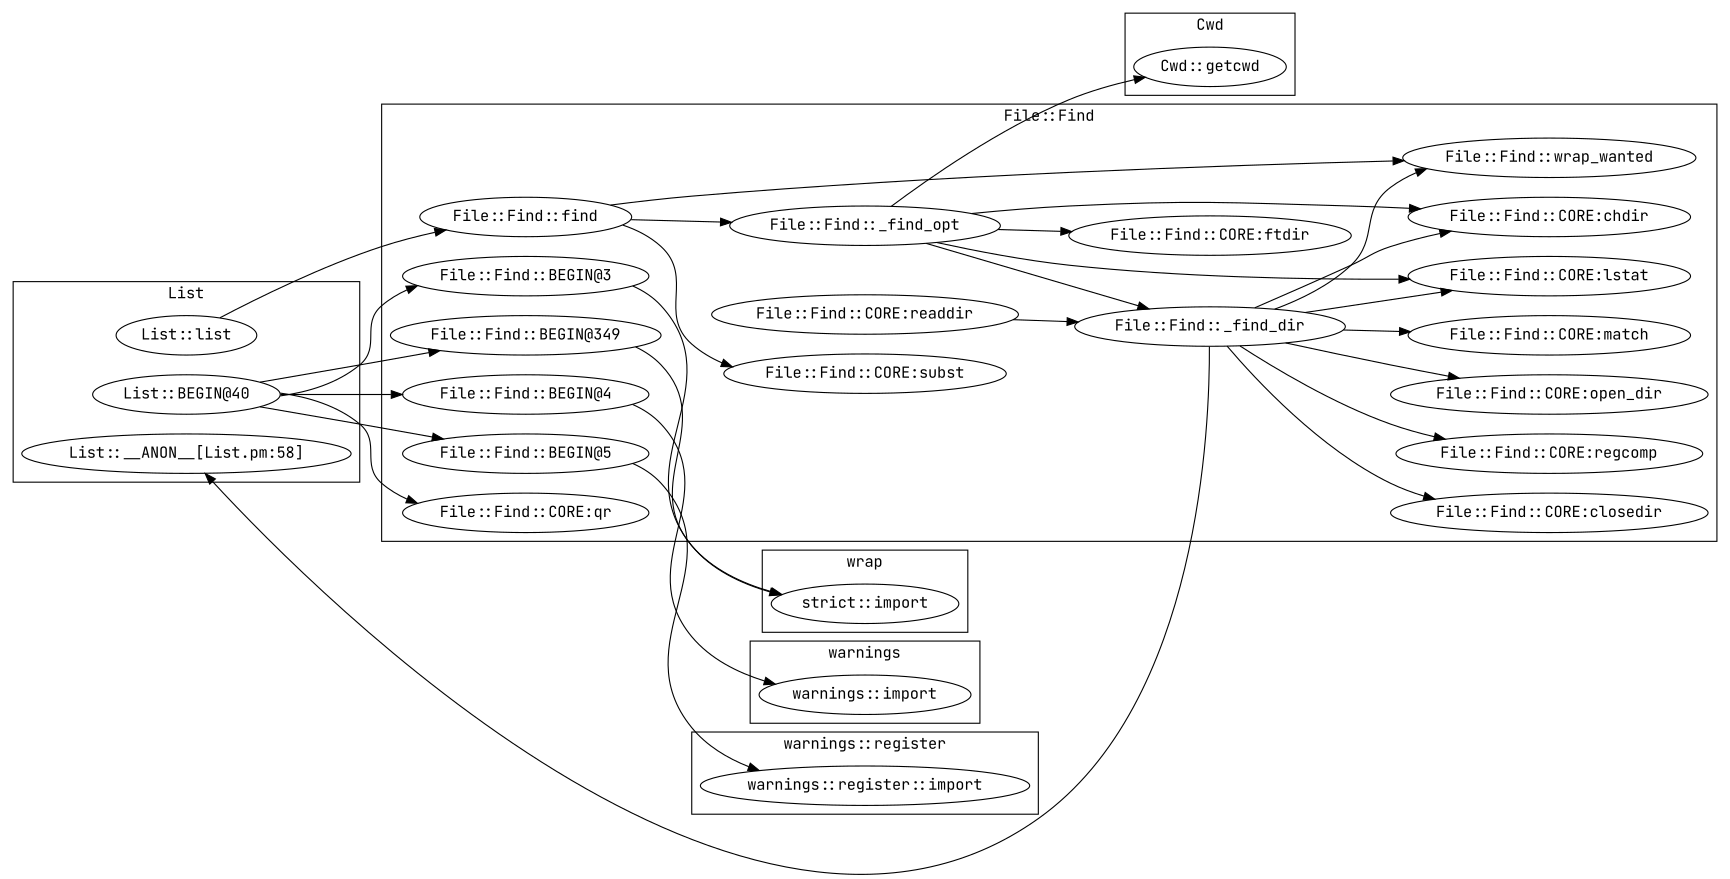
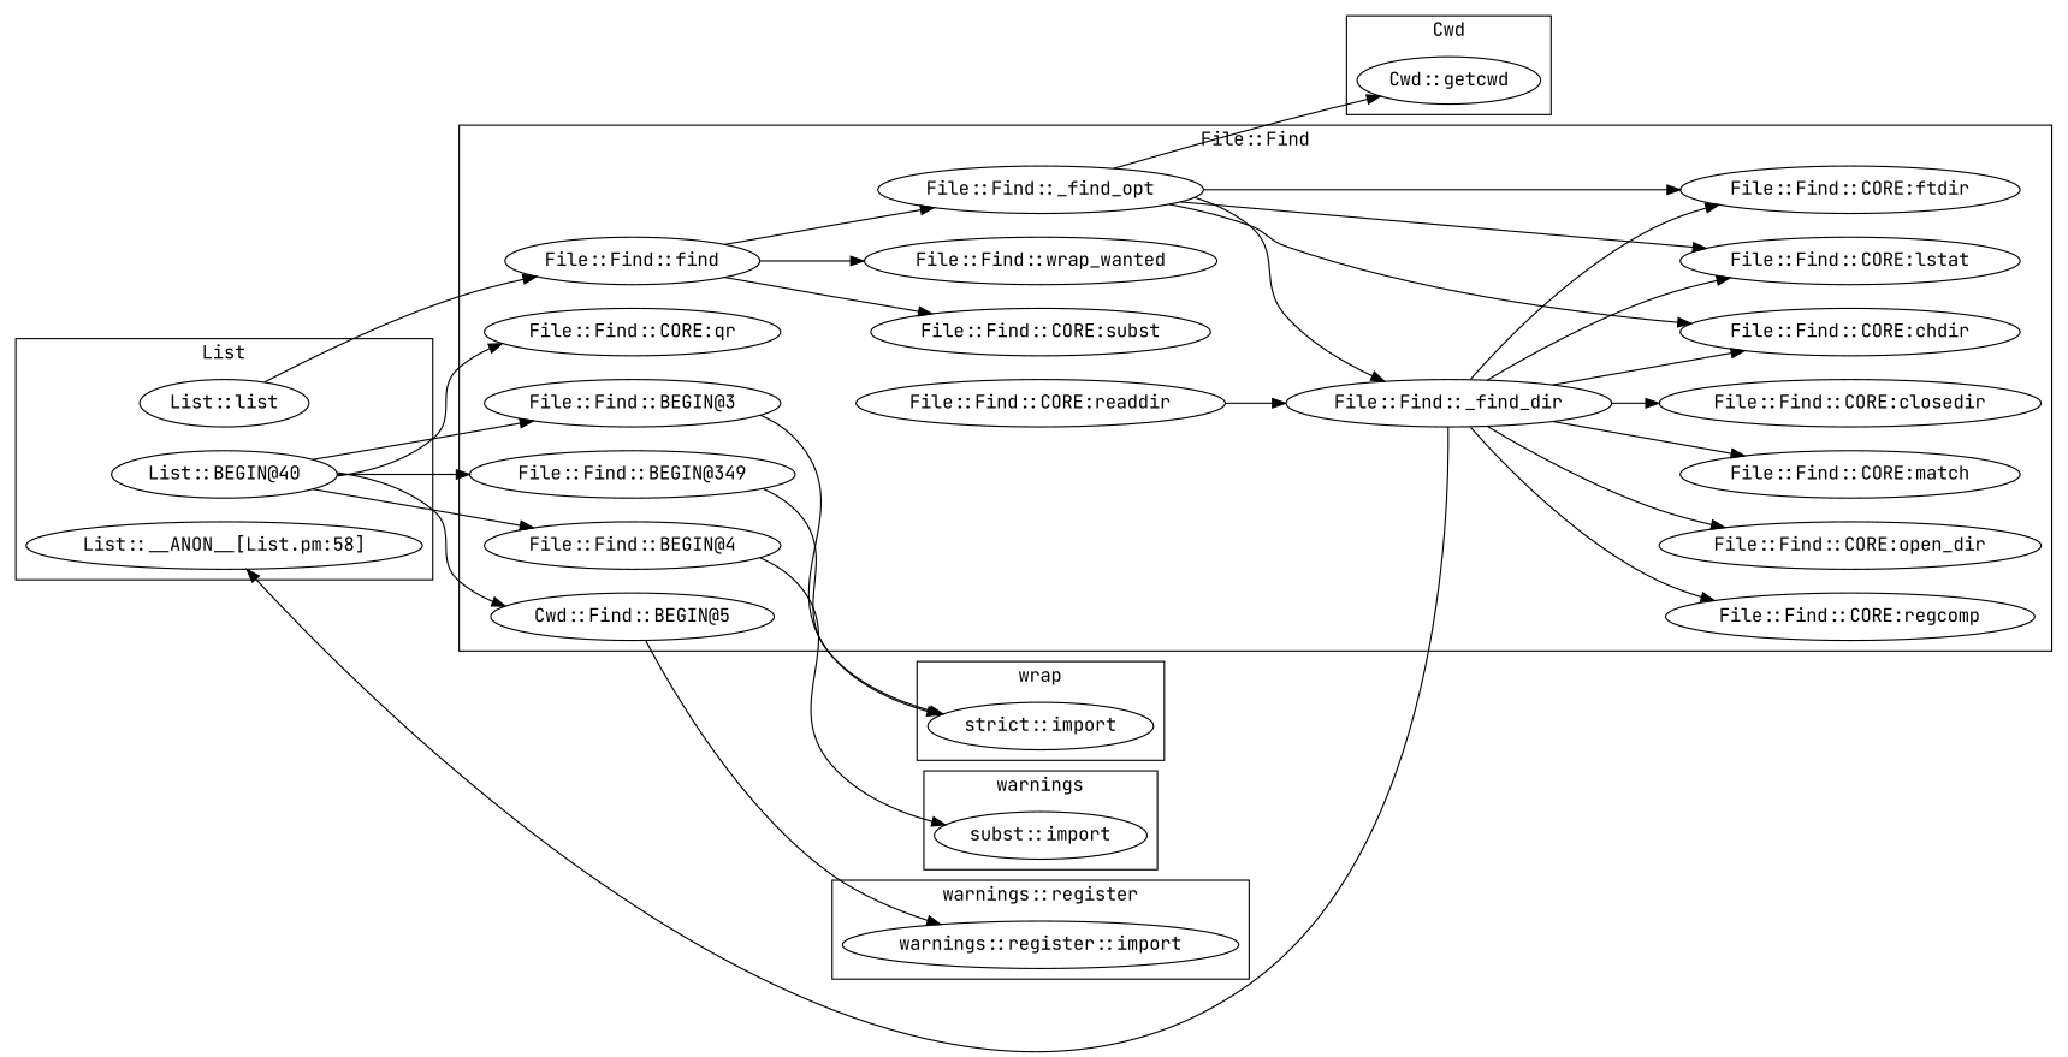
  digraph {
    fontname="JetBrains Mono"
    rankdir=LR
    node [fontname="JetBrains Mono"]
    edge [fontname="JetBrains Mono"]
    "strict::import"
-   "warnings::import"
+   "warnings::import" [label="subst::import"]
    "List::__ANON__[List.pm:58]"
    "List::BEGIN@40"
    "List::list"
    "File::Find::BEGIN@3"
    "File::Find::BEGIN@4"
    "File::Find::CORE:open_dir"
    "File::Find::CORE:readdir"
    "File::Find::BEGIN@349"
    "File::Find::CORE:match"
    "File::Find::CORE:closedir"
    "File::Find::_find_dir"
    "File::Find::CORE:regcomp"
    "File::Find::wrap_wanted"
    "File::Find::CORE:lstat"
-   "File::Find::BEGIN@5"
+   "File::Find::BEGIN@5" [label="Cwd::Find::BEGIN@5"]
    "File::Find::CORE:subst"
    "File::Find::CORE:ftdir"
    "File::Find::find"
    "File::Find::CORE:qr"
    "File::Find::_find_opt"
    "File::Find::CORE:chdir"
    "warnings::register::import"
    "Cwd::getcwd"
    subgraph cluster_1 {
      label=wrap
      "strict::import"
    }
    subgraph cluster_2 {
      label=warnings
      "warnings::import"
    }
    subgraph cluster_3 {
      label=List
      "List::__ANON__[List.pm:58]"
      "List::BEGIN@40"
      "List::list"
    }
    subgraph cluster_4 {
      label="File::Find"
      "File::Find::BEGIN@3"
      "File::Find::BEGIN@4"
      "File::Find::CORE:open_dir"
      "File::Find::CORE:readdir"
      "File::Find::BEGIN@349"
      "File::Find::CORE:match"
      "File::Find::CORE:closedir"
      "File::Find::_find_dir"
      "File::Find::CORE:regcomp"
      "File::Find::wrap_wanted"
      "File::Find::CORE:lstat"
      "File::Find::BEGIN@5"
      "File::Find::CORE:subst"
      "File::Find::CORE:ftdir"
      "File::Find::find"
      "File::Find::CORE:qr"
      "File::Find::_find_opt"
      "File::Find::CORE:chdir"
    }
    subgraph cluster_5 {
      label="warnings::register"
      "warnings::register::import"
    }
    subgraph cluster_6 {
      label=Cwd
      "Cwd::getcwd"
    }
    "List::BEGIN@40" -> "File::Find::BEGIN@3"
    "List::BEGIN@40" -> "File::Find::BEGIN@4"
    "List::BEGIN@40" -> "File::Find::BEGIN@349"
    "List::BEGIN@40" -> "File::Find::BEGIN@5"
    "List::BEGIN@40" -> "File::Find::CORE:qr"
    "List::list" -> "File::Find::find"
    "File::Find::BEGIN@3" -> "strict::import"
    "File::Find::BEGIN@4" -> "warnings::import"
    "File::Find::CORE:readdir" -> "File::Find::_find_dir"
    "File::Find::BEGIN@349" -> "strict::import"
    "File::Find::_find_dir" -> "List::__ANON__[List.pm:58]"
    "File::Find::_find_dir" -> "File::Find::CORE:open_dir"
    "File::Find::_find_dir" -> "File::Find::CORE:match"
    "File::Find::_find_dir" -> "File::Find::CORE:closedir"
    "File::Find::_find_dir" -> "File::Find::CORE:regcomp"
    "File::Find::_find_dir" -> "File::Find::CORE:lstat"
-   "File::Find::_find_dir" -> "File::Find::wrap_wanted"
+   "File::Find::_find_dir" -> "File::Find::CORE:ftdir"
    "File::Find::_find_dir" -> "File::Find::CORE:chdir"
    "File::Find::BEGIN@5" -> "warnings::register::import"
    "File::Find::find" -> "File::Find::wrap_wanted"
    "File::Find::find" -> "File::Find::CORE:subst"
    "File::Find::find" -> "File::Find::_find_opt"
    "File::Find::_find_opt" -> "File::Find::_find_dir"
    "File::Find::_find_opt" -> "File::Find::CORE:lstat"
    "File::Find::_find_opt" -> "File::Find::CORE:ftdir"
    "File::Find::_find_opt" -> "File::Find::CORE:chdir"
    "File::Find::_find_opt" -> "Cwd::getcwd"
  }
